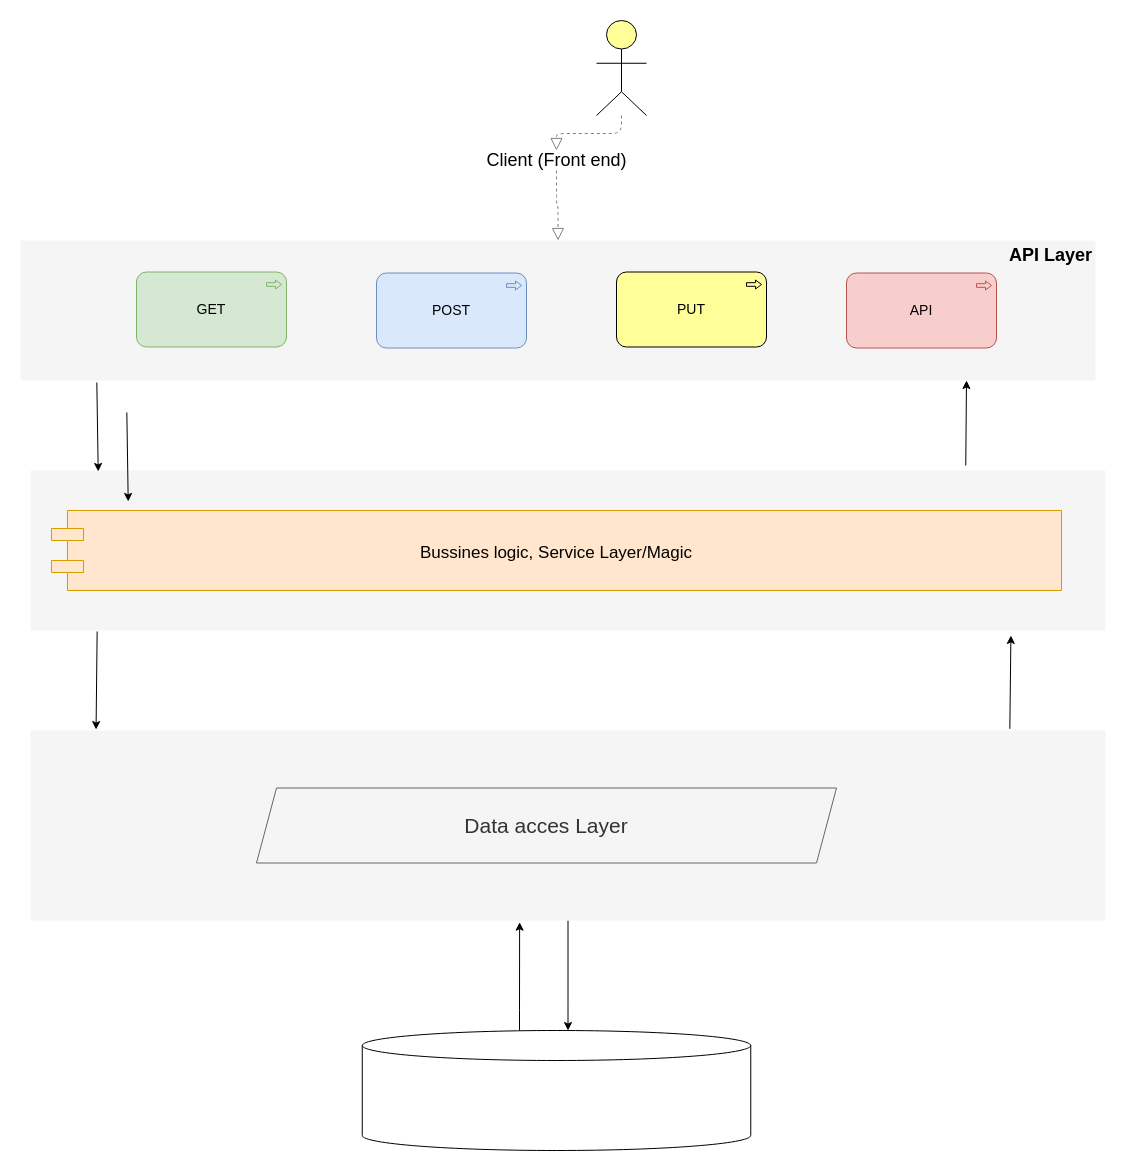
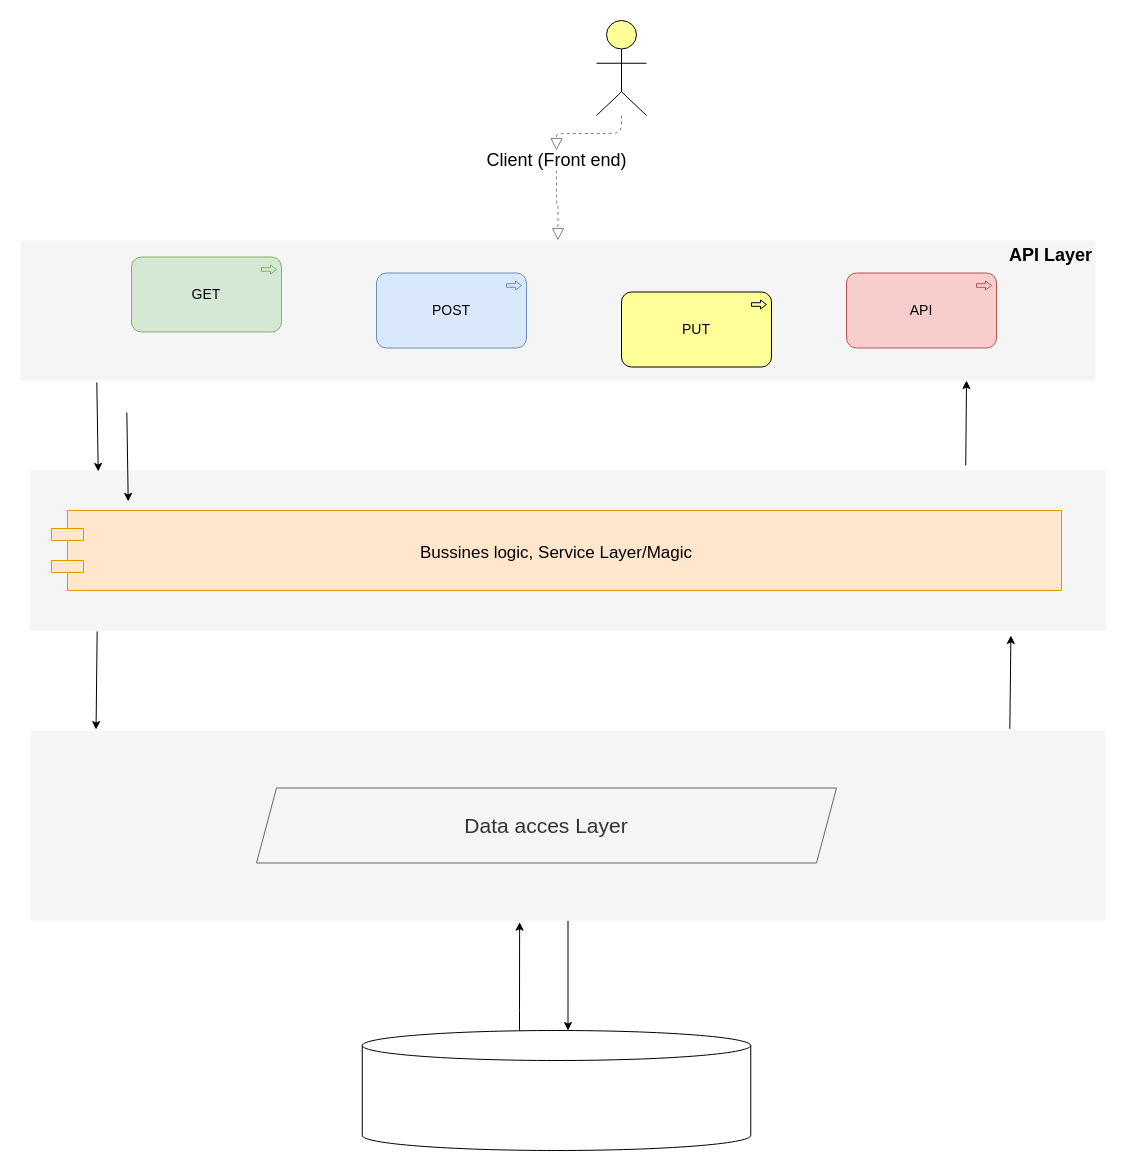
  <mxCell id="0" />
  <mxCell id="1" parent="0" />
  <mxCell id="2" value="" style="edgeStyle=orthogonalEdgeStyle;rounded=0;orthogonalLoop=1;jettySize=auto;html=1;" edge="1" parent="1" source="3" target="21"><mxGeometry relative="1" as="geometry"><Array as="points"><mxPoint x="568" y="1000" /><mxPoint x="568" y="1000" /></Array></mxGeometry></mxCell>
  <mxCell id="3" value="" style="whiteSpace=wrap;html=1;strokeColor=none;strokeWidth=1;fillColor=#f5f5f5;fontSize=14;" parent="1" vertex="1"><mxGeometry x="30" y="730" width="1075" height="190" as="geometry" /></mxCell>
  <mxCell id="4" value="" style="whiteSpace=wrap;html=1;strokeColor=none;strokeWidth=1;fillColor=#f5f5f5;fontSize=14;" parent="1" vertex="1"><mxGeometry x="30" y="470" width="1075" height="160" as="geometry" /></mxCell>
  <mxCell id="5" value="" style="whiteSpace=wrap;html=1;strokeColor=none;strokeWidth=1;fillColor=#f5f5f5;fontSize=14;fontStyle=1" parent="1" vertex="1"><mxGeometry x="20" y="240" width="1075" height="140" as="geometry" /></mxCell>
  <mxCell id="6" value="Bussines logic, Service Layer/Magic" style="shape=component;align=center;fillColor=#ffe6cc;fontSize=17;strokeColor=#d79b00;" parent="1" vertex="1"><mxGeometry x="51" y="510" width="1010" height="80" as="geometry" /></mxCell>
  <mxCell id="7" value="POST" style="html=1;whiteSpace=wrap;fillColor=#dae8fc;shape=mxgraph.archimate3.application;appType=proc;archiType=rounded;fontSize=14;strokeColor=#6c8ebf;" parent="1" vertex="1"><mxGeometry x="376" y="272.5" width="150" height="75" as="geometry" /></mxCell>
  <mxCell id="8" style="edgeStyle=elbowEdgeStyle;rounded=1;elbow=vertical;html=1;dashed=1;startSize=10;endArrow=block;endFill=0;endSize=10;jettySize=auto;orthogonalLoop=1;strokeColor=#808080;fontSize=14;entryX=0.5;entryY=0;entryDx=0;entryDy=0;" parent="1" source="10" target="5" edge="1"><mxGeometry relative="1" as="geometry" /></mxCell>
  <mxCell id="9" value="" style="html=1;whiteSpace=wrap;fillColor=#ffff99;shape=mxgraph.archimate3.actor;fontSize=14;" parent="1" vertex="1"><mxGeometry x="596" y="20" width="50" height="95" as="geometry" /></mxCell>
  <mxCell id="10" value="&lt;font style=&quot;font-size: 18px&quot;&gt;Client (Front end)&lt;/font&gt;" style="text;html=1;align=center;verticalAlign=middle;resizable=0;points=[];autosize=1;" vertex="1" parent="1"><mxGeometry x="476" y="150" width="160" height="20" as="geometry" /></mxCell>
  <mxCell id="11" style="edgeStyle=elbowEdgeStyle;rounded=1;elbow=vertical;html=1;dashed=1;startSize=10;endArrow=block;endFill=0;endSize=10;jettySize=auto;orthogonalLoop=1;strokeColor=#808080;fontSize=14;entryX=0.5;entryY=0;entryDx=0;entryDy=0;" edge="1" parent="1" source="9" target="10"><mxGeometry relative="1" as="geometry"><mxPoint x="557.5" y="165" as="sourcePoint" /><mxPoint x="557.5" y="240" as="targetPoint" /></mxGeometry></mxCell>
- <mxCell id="12" value="GET" style="html=1;whiteSpace=wrap;fillColor=#d5e8d4;shape=mxgraph.archimate3.application;appType=proc;archiType=rounded;fontSize=14;strokeColor=#82b366;" vertex="1" parent="1"><mxGeometry x="136" y="271.5" width="150" height="75" as="geometry" /></mxCell>
- <mxCell id="13" value="PUT" style="html=1;whiteSpace=wrap;fillColor=#ffff99;shape=mxgraph.archimate3.application;appType=proc;archiType=rounded;fontSize=14;" vertex="1" parent="1"><mxGeometry x="616" y="271.5" width="150" height="75" as="geometry" /></mxCell>
+ <mxCell id="12" value="GET" style="html=1;whiteSpace=wrap;fillColor=#d5e8d4;shape=mxgraph.archimate3.application;appType=proc;archiType=rounded;fontSize=14;strokeColor=#82b366;" vertex="1" parent="1"><mxGeometry x="131" y="256.5" width="150" height="75" as="geometry" /></mxCell>
+ <mxCell id="13" value="PUT" style="html=1;whiteSpace=wrap;fillColor=#ffff99;shape=mxgraph.archimate3.application;appType=proc;archiType=rounded;fontSize=14;" vertex="1" parent="1"><mxGeometry x="621" y="291.5" width="150" height="75" as="geometry" /></mxCell>
  <mxCell id="14" value="API" style="html=1;whiteSpace=wrap;fillColor=#f8cecc;shape=mxgraph.archimate3.application;appType=proc;archiType=rounded;fontSize=14;strokeColor=#b85450;" vertex="1" parent="1"><mxGeometry x="846" y="272.5" width="150" height="75" as="geometry" /></mxCell>
  <mxCell id="15" value="" style="endArrow=classic;html=1;exitX=0.071;exitY=1.014;exitDx=0;exitDy=0;exitPerimeter=0;entryX=0.063;entryY=0.006;entryDx=0;entryDy=0;entryPerimeter=0;" edge="1" parent="1" source="5" target="4"><mxGeometry width="50" height="50" relative="1" as="geometry"><mxPoint x="576" y="530" as="sourcePoint" /><mxPoint x="626" y="480" as="targetPoint" /></mxGeometry></mxCell>
  <mxCell id="16" value="" style="endArrow=classic;html=1;exitX=0.062;exitY=1.006;exitDx=0;exitDy=0;exitPerimeter=0;entryX=0.061;entryY=-0.005;entryDx=0;entryDy=0;entryPerimeter=0;" edge="1" parent="1" source="4" target="3"><mxGeometry width="50" height="50" relative="1" as="geometry"><mxPoint x="106.325" y="391.96" as="sourcePoint" /><mxPoint x="107.725" y="480.96" as="targetPoint" /><Array as="points" /></mxGeometry></mxCell>
  <mxCell id="17" value="" style="endArrow=classic;html=1;exitX=0.911;exitY=-0.009;exitDx=0;exitDy=0;exitPerimeter=0;entryX=0.912;entryY=1.031;entryDx=0;entryDy=0;entryPerimeter=0;" edge="1" parent="1" source="3" target="4"><mxGeometry width="50" height="50" relative="1" as="geometry"><mxPoint x="106.325" y="391.96" as="sourcePoint" /><mxPoint x="107.725" y="480.96" as="targetPoint" /></mxGeometry></mxCell>
  <mxCell id="18" value="" style="endArrow=classic;html=1;entryX=0.88;entryY=1;entryDx=0;entryDy=0;entryPerimeter=0;exitX=0.87;exitY=-0.031;exitDx=0;exitDy=0;exitPerimeter=0;" edge="1" parent="1" source="4" target="5"><mxGeometry width="50" height="50" relative="1" as="geometry"><mxPoint x="966" y="480" as="sourcePoint" /><mxPoint x="117.725" y="490.96" as="targetPoint" /></mxGeometry></mxCell>
  <mxCell id="19" value="" style="endArrow=classic;html=1;exitX=0.071;exitY=1.014;exitDx=0;exitDy=0;exitPerimeter=0;entryX=0.063;entryY=0.006;entryDx=0;entryDy=0;entryPerimeter=0;" edge="1" parent="1"><mxGeometry width="50" height="50" relative="1" as="geometry"><mxPoint x="126.325" y="411.96" as="sourcePoint" /><mxPoint x="127.725" y="500.96" as="targetPoint" /></mxGeometry></mxCell>
  <mxCell id="20" style="edgeStyle=orthogonalEdgeStyle;rounded=0;orthogonalLoop=1;jettySize=auto;html=1;entryX=0.455;entryY=1.009;entryDx=0;entryDy=0;entryPerimeter=0;" edge="1" parent="1" source="21" target="3"><mxGeometry relative="1" as="geometry"><Array as="points"><mxPoint x="519" y="1010" /><mxPoint x="519" y="1010" /></Array></mxGeometry></mxCell>
  <mxCell id="21" value="" style="shape=cylinder3;whiteSpace=wrap;html=1;boundedLbl=1;backgroundOutline=1;size=15;" vertex="1" parent="1"><mxGeometry x="361.75" y="1030" width="388.5" height="120" as="geometry" /></mxCell>
  <mxCell id="22" value="&lt;font style=&quot;font-size: 21px&quot;&gt;Data acces Layer&lt;/font&gt;" style="shape=parallelogram;perimeter=parallelogramPerimeter;whiteSpace=wrap;html=1;fixedSize=1;fillColor=#f5f5f5;strokeColor=#666666;fontColor=#333333;" vertex="1" parent="1"><mxGeometry x="256" y="787.5" width="580" height="75" as="geometry" /></mxCell>
  <mxCell id="23" value="&lt;b&gt;&lt;font style=&quot;font-size: 18px&quot;&gt;API Layer&lt;/font&gt;&lt;/b&gt;" style="text;html=1;align=center;verticalAlign=middle;resizable=0;points=[];autosize=1;fontSize=17;" vertex="1" parent="1"><mxGeometry x="1000" y="240" width="100" height="30" as="geometry" /></mxCell>
